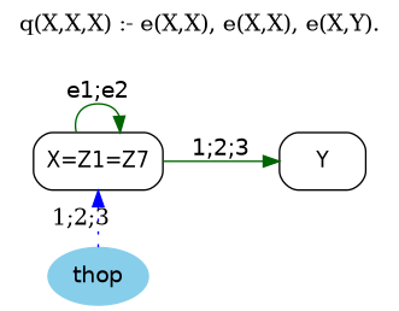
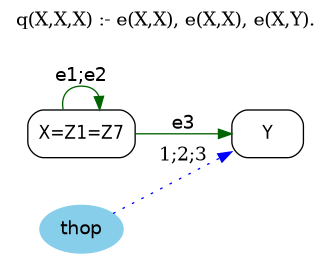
  digraph {
    label="q(X,X,X) :- e(X,X), e(X,X), e(X,Y)."
    labelloc=t
    rankdir=LR
    node [fontname="Helvetica-Narrow" shape=box style=rounded]
    edge [color=darkgreen fontname=helvetica]
    n1 [height=0.5 label="X=Z1=Z7" width=1.0417]
    Y [height=0.5 width=0.75]
    thop [color=skyblue fillcolor=skyblue fontname=helvetica height=0.5 shape=oval style="filled,rounded" width=0.79437]
    n1 -> n1 [label="e1;e2"]
-   n1 -> Y [label="1;2;3"]
-   thop -> n1 [color=blue constraint=false label="1;2;3" style=dotted fontname=""]
+   n1 -> Y [label=e3]
+   thop -> Y [color=blue constraint=false label="1;2;3" style=dotted fontname=""]
  }
